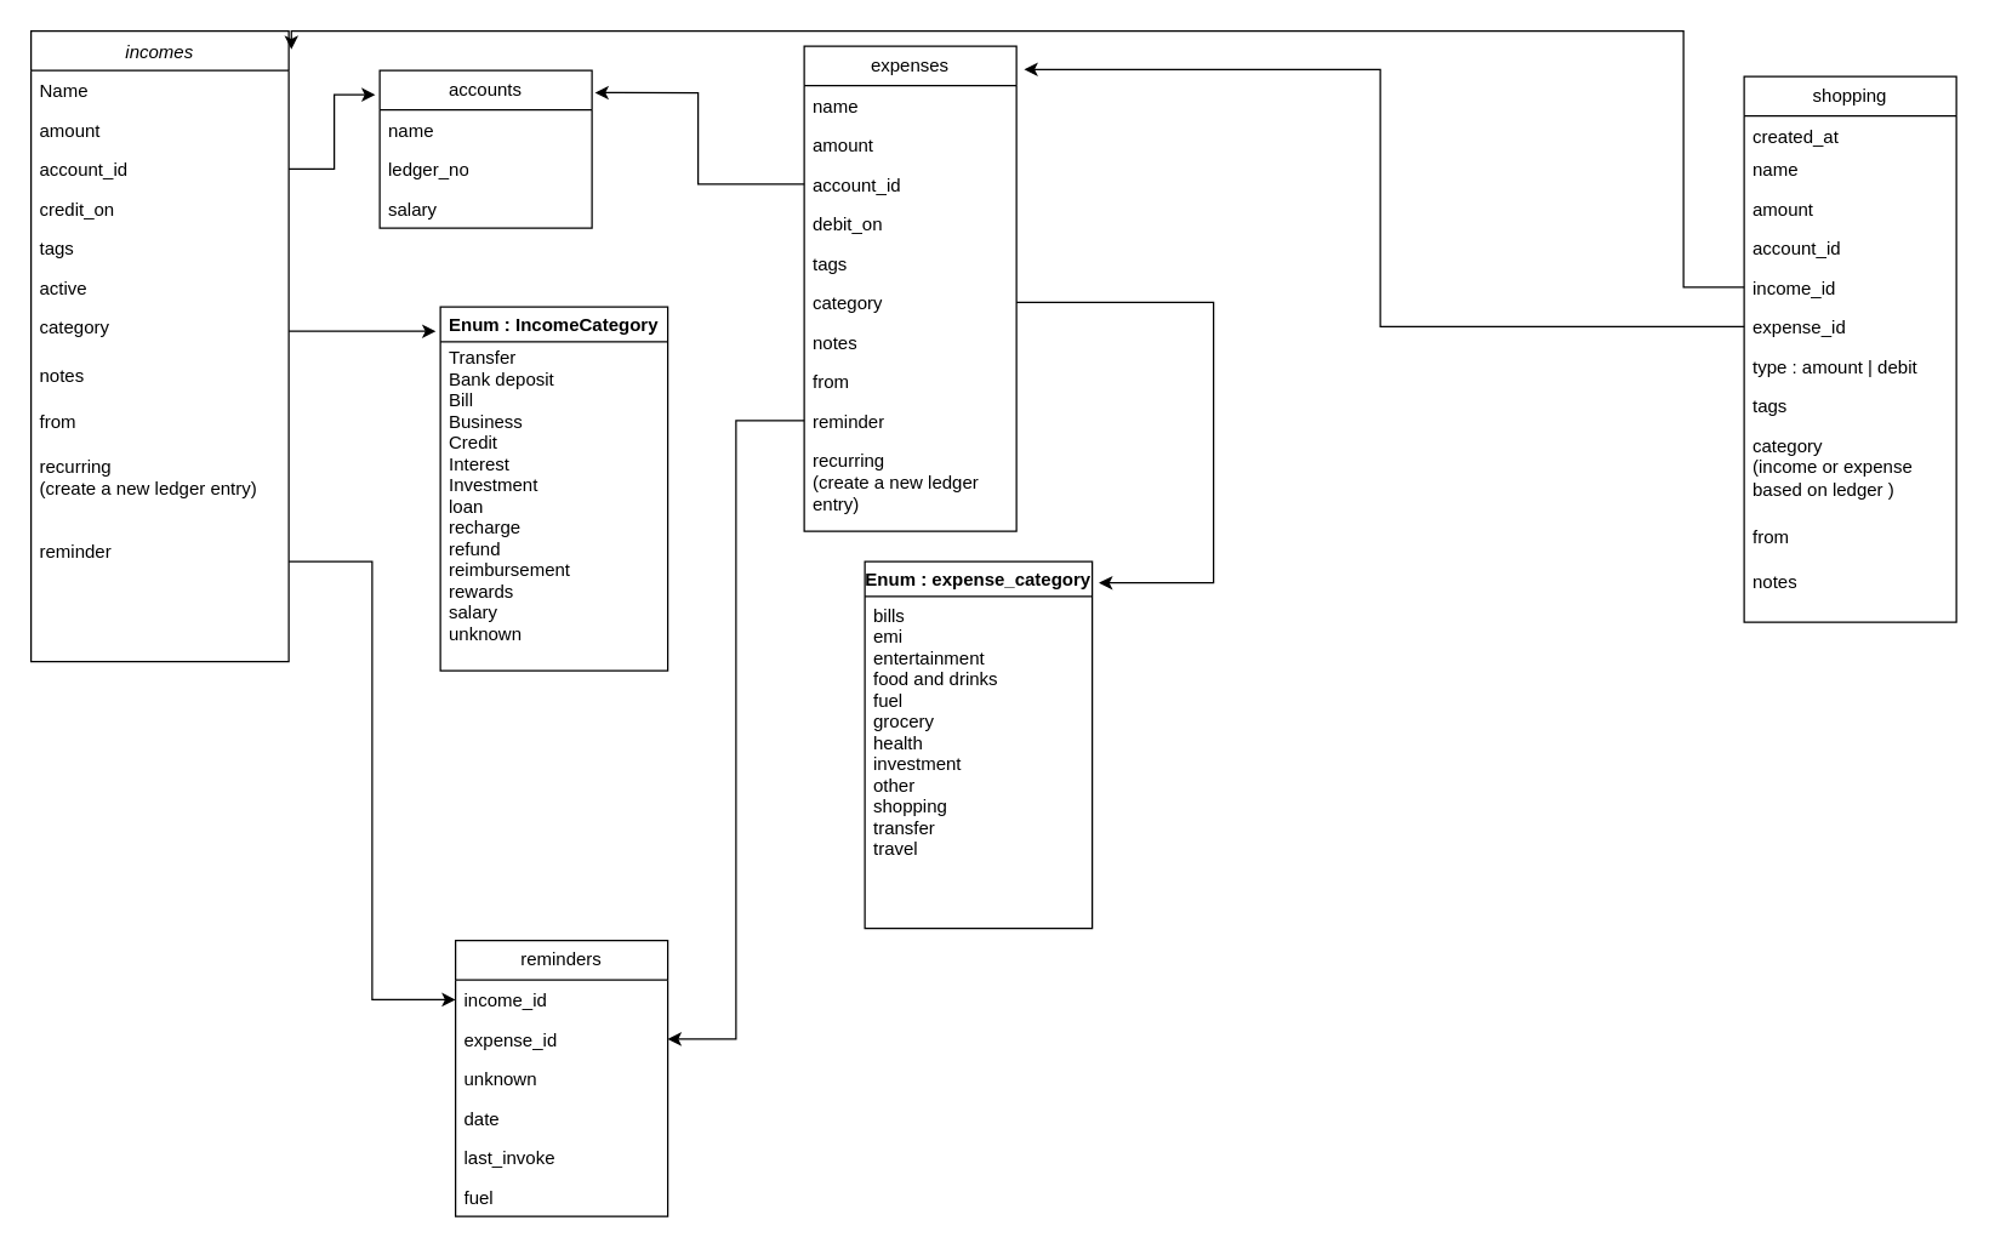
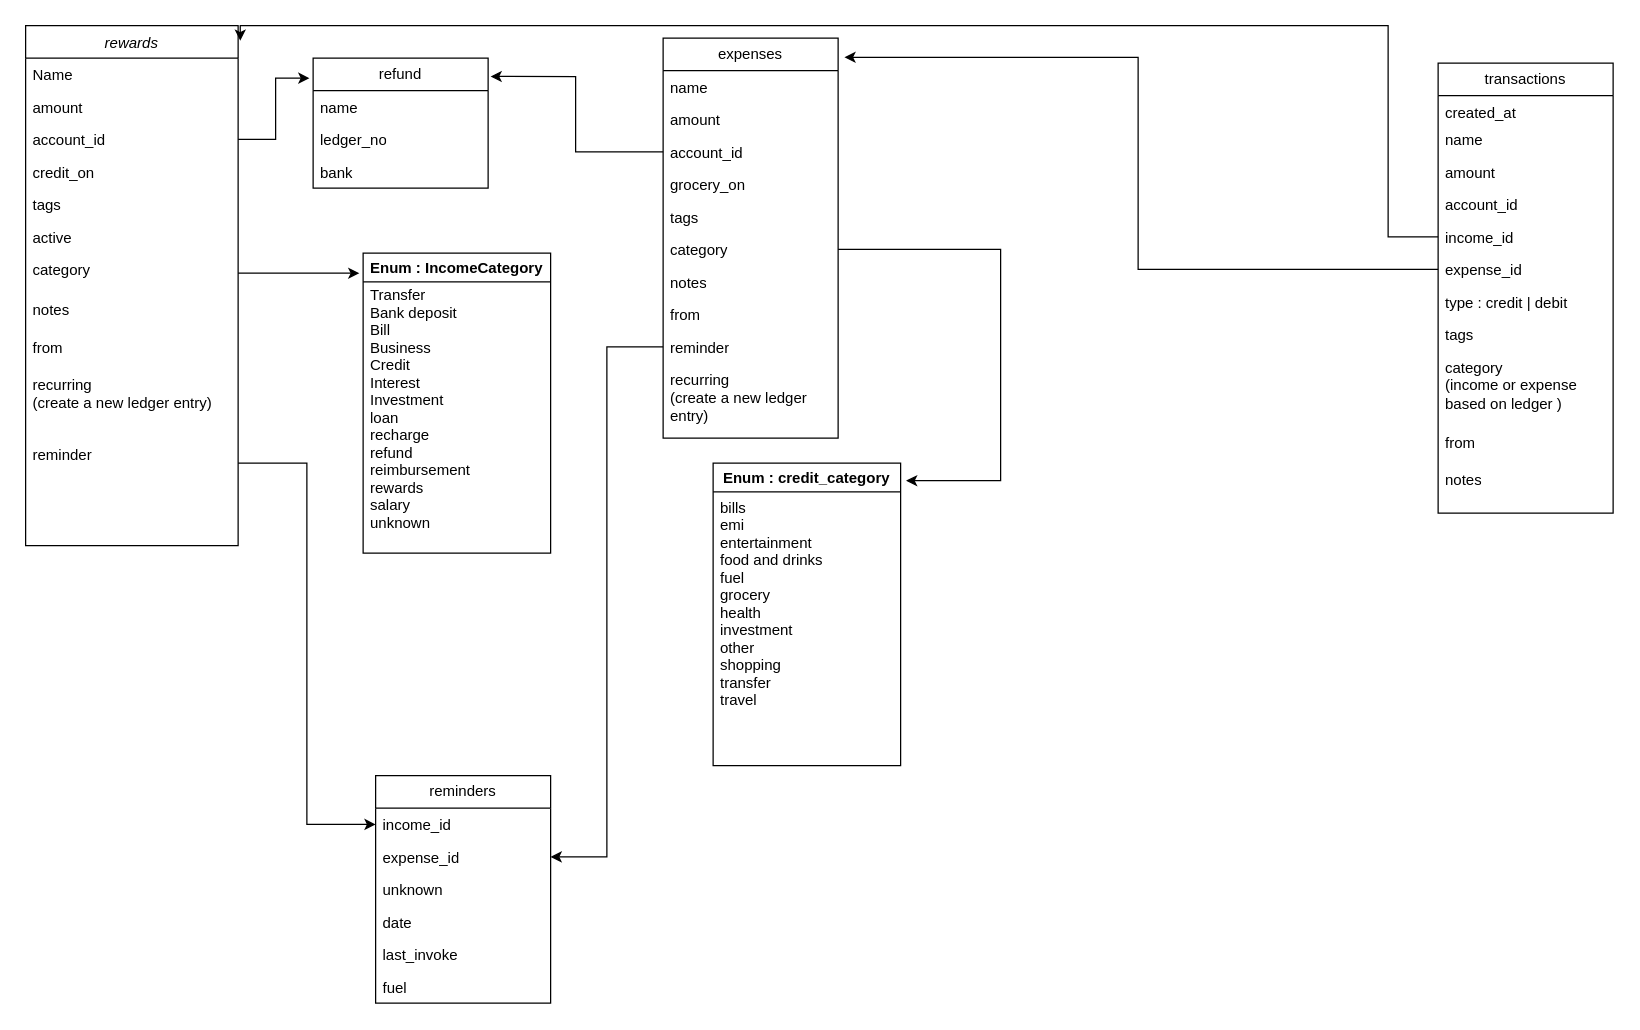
  <mxCell id="0" />
  <mxCell id="1" parent="0" />
- <mxCell id="2" value="incomes" style="swimlane;fontStyle=2;align=center;verticalAlign=top;childLayout=stackLayout;horizontal=1;startSize=26;horizontalStack=0;resizeParent=1;resizeLast=0;collapsible=1;marginBottom=0;rounded=0;shadow=0;strokeWidth=1;" parent="1" vertex="1"><mxGeometry x="20" y="20" width="170" height="416" as="geometry"><mxRectangle x="230" y="140" width="160" height="26" as="alternateBounds" /></mxGeometry></mxCell>
+ <mxCell id="2" value="rewards" style="swimlane;fontStyle=2;align=center;verticalAlign=top;childLayout=stackLayout;horizontal=1;startSize=26;horizontalStack=0;resizeParent=1;resizeLast=0;collapsible=1;marginBottom=0;rounded=0;shadow=0;strokeWidth=1;" parent="1" vertex="1"><mxGeometry x="20" y="20" width="170" height="416" as="geometry"><mxRectangle x="230" y="140" width="160" height="26" as="alternateBounds" /></mxGeometry></mxCell>
  <mxCell id="3" value="Name" style="text;align=left;verticalAlign=top;spacingLeft=4;spacingRight=4;overflow=hidden;rotatable=0;points=[[0,0.5],[1,0.5]];portConstraint=eastwest;" parent="2" vertex="1"><mxGeometry y="26" width="170" height="26" as="geometry" /></mxCell>
  <mxCell id="4" value="amount" style="text;align=left;verticalAlign=top;spacingLeft=4;spacingRight=4;overflow=hidden;rotatable=0;points=[[0,0.5],[1,0.5]];portConstraint=eastwest;rounded=0;shadow=0;html=0;" parent="2" vertex="1"><mxGeometry y="52" width="170" height="26" as="geometry" /></mxCell>
  <mxCell id="5" value="account_id" style="text;align=left;verticalAlign=top;spacingLeft=4;spacingRight=4;overflow=hidden;rotatable=0;points=[[0,0.5],[1,0.5]];portConstraint=eastwest;rounded=0;shadow=0;html=0;" parent="2" vertex="1"><mxGeometry y="78" width="170" height="26" as="geometry" /></mxCell>
  <mxCell id="6" value="credit_on" style="text;align=left;verticalAlign=top;spacingLeft=4;spacingRight=4;overflow=hidden;rotatable=0;points=[[0,0.5],[1,0.5]];portConstraint=eastwest;rounded=0;shadow=0;html=0;" vertex="1" parent="2"><mxGeometry y="104" width="170" height="26" as="geometry" /></mxCell>
  <mxCell id="7" value="tags" style="text;align=left;verticalAlign=top;spacingLeft=4;spacingRight=4;overflow=hidden;rotatable=0;points=[[0,0.5],[1,0.5]];portConstraint=eastwest;rounded=0;shadow=0;html=0;" vertex="1" parent="2"><mxGeometry y="130" width="170" height="26" as="geometry" /></mxCell>
  <mxCell id="8" value="active" style="text;align=left;verticalAlign=top;spacingLeft=4;spacingRight=4;overflow=hidden;rotatable=0;points=[[0,0.5],[1,0.5]];portConstraint=eastwest;rounded=0;shadow=0;html=0;" vertex="1" parent="2"><mxGeometry y="156" width="170" height="26" as="geometry" /></mxCell>
  <mxCell id="9" value="category" style="text;align=left;verticalAlign=top;spacingLeft=4;spacingRight=4;overflow=hidden;rotatable=0;points=[[0,0.5],[1,0.5]];portConstraint=eastwest;rounded=0;shadow=0;html=0;" vertex="1" parent="2"><mxGeometry y="182" width="170" height="32" as="geometry" /></mxCell>
  <mxCell id="10" value="notes" style="text;align=left;verticalAlign=top;spacingLeft=4;spacingRight=4;overflow=hidden;rotatable=0;points=[[0,0.5],[1,0.5]];portConstraint=eastwest;rounded=0;shadow=0;html=0;" vertex="1" parent="2"><mxGeometry y="214" width="170" height="30" as="geometry" /></mxCell>
  <mxCell id="11" value="from" style="text;align=left;verticalAlign=top;spacingLeft=4;spacingRight=4;overflow=hidden;rotatable=0;points=[[0,0.5],[1,0.5]];portConstraint=eastwest;rounded=0;shadow=0;html=0;" vertex="1" parent="2"><mxGeometry y="244" width="170" height="30" as="geometry" /></mxCell>
  <mxCell id="12" value="recurring &#10;(create a new ledger entry)" style="text;align=left;verticalAlign=top;spacingLeft=4;spacingRight=4;overflow=hidden;rotatable=0;points=[[0,0.5],[1,0.5]];portConstraint=eastwest;rounded=0;shadow=0;html=0;" vertex="1" parent="2"><mxGeometry y="274" width="170" height="56" as="geometry" /></mxCell>
  <mxCell id="13" value="reminder" style="text;align=left;verticalAlign=top;spacingLeft=4;spacingRight=4;overflow=hidden;rotatable=0;points=[[0,0.5],[1,0.5]];portConstraint=eastwest;rounded=0;shadow=0;html=0;" vertex="1" parent="2"><mxGeometry y="330" width="170" height="40" as="geometry" /></mxCell>
  <mxCell id="14" value="Enum : IncomeCategory" style="swimlane;" vertex="1" parent="1"><mxGeometry x="290" y="202" width="150" height="240" as="geometry" /></mxCell>
  <mxCell id="15" value="Transfer&#10;Bank deposit&#10;Bill&#10;Business&#10;Credit&#10;Interest&#10;Investment&#10;loan&#10;recharge&#10;refund&#10;reimbursement&#10;rewards&#10;salary&#10;unknown" style="text;align=left;verticalAlign=top;spacingLeft=4;spacingRight=4;overflow=hidden;rotatable=0;points=[[0,0.5],[1,0.5]];portConstraint=eastwest;rounded=0;shadow=0;html=0;" vertex="1" parent="14"><mxGeometry y="20" width="150" height="220" as="geometry" /></mxCell>
  <mxCell id="16" value="" style="edgeStyle=orthogonalEdgeStyle;rounded=0;orthogonalLoop=1;jettySize=auto;html=1;entryX=-0.02;entryY=0.067;entryDx=0;entryDy=0;entryPerimeter=0;" edge="1" parent="1" source="9" target="14"><mxGeometry relative="1" as="geometry" /></mxCell>
  <mxCell id="17" value="expenses" style="swimlane;fontStyle=0;childLayout=stackLayout;horizontal=1;startSize=26;fillColor=none;horizontalStack=0;resizeParent=1;resizeParentMax=0;resizeLast=0;collapsible=1;marginBottom=0;whiteSpace=wrap;html=1;" vertex="1" parent="1"><mxGeometry x="530" y="30" width="140" height="320" as="geometry" /></mxCell>
  <mxCell id="18" value="name" style="text;strokeColor=none;fillColor=none;align=left;verticalAlign=top;spacingLeft=4;spacingRight=4;overflow=hidden;rotatable=0;points=[[0,0.5],[1,0.5]];portConstraint=eastwest;whiteSpace=wrap;html=1;" vertex="1" parent="17"><mxGeometry y="26" width="140" height="26" as="geometry" /></mxCell>
  <mxCell id="19" value="amount" style="text;strokeColor=none;fillColor=none;align=left;verticalAlign=top;spacingLeft=4;spacingRight=4;overflow=hidden;rotatable=0;points=[[0,0.5],[1,0.5]];portConstraint=eastwest;whiteSpace=wrap;html=1;" vertex="1" parent="17"><mxGeometry y="52" width="140" height="26" as="geometry" /></mxCell>
  <mxCell id="20" value="account_id" style="text;strokeColor=none;fillColor=none;align=left;verticalAlign=top;spacingLeft=4;spacingRight=4;overflow=hidden;rotatable=0;points=[[0,0.5],[1,0.5]];portConstraint=eastwest;whiteSpace=wrap;html=1;" vertex="1" parent="17"><mxGeometry y="78" width="140" height="26" as="geometry" /></mxCell>
- <mxCell id="21" value="debit_on" style="text;strokeColor=none;fillColor=none;align=left;verticalAlign=top;spacingLeft=4;spacingRight=4;overflow=hidden;rotatable=0;points=[[0,0.5],[1,0.5]];portConstraint=eastwest;whiteSpace=wrap;html=1;" vertex="1" parent="17"><mxGeometry y="104" width="140" height="26" as="geometry" /></mxCell>
+ <mxCell id="21" value="grocery_on" style="text;strokeColor=none;fillColor=none;align=left;verticalAlign=top;spacingLeft=4;spacingRight=4;overflow=hidden;rotatable=0;points=[[0,0.5],[1,0.5]];portConstraint=eastwest;whiteSpace=wrap;html=1;" vertex="1" parent="17"><mxGeometry y="104" width="140" height="26" as="geometry" /></mxCell>
  <mxCell id="22" value="tags" style="text;strokeColor=none;fillColor=none;align=left;verticalAlign=top;spacingLeft=4;spacingRight=4;overflow=hidden;rotatable=0;points=[[0,0.5],[1,0.5]];portConstraint=eastwest;whiteSpace=wrap;html=1;" vertex="1" parent="17"><mxGeometry y="130" width="140" height="26" as="geometry" /></mxCell>
  <mxCell id="23" value="category" style="text;strokeColor=none;fillColor=none;align=left;verticalAlign=top;spacingLeft=4;spacingRight=4;overflow=hidden;rotatable=0;points=[[0,0.5],[1,0.5]];portConstraint=eastwest;whiteSpace=wrap;html=1;" vertex="1" parent="17"><mxGeometry y="156" width="140" height="26" as="geometry" /></mxCell>
  <mxCell id="24" value="notes" style="text;strokeColor=none;fillColor=none;align=left;verticalAlign=top;spacingLeft=4;spacingRight=4;overflow=hidden;rotatable=0;points=[[0,0.5],[1,0.5]];portConstraint=eastwest;whiteSpace=wrap;html=1;" vertex="1" parent="17"><mxGeometry y="182" width="140" height="26" as="geometry" /></mxCell>
  <mxCell id="25" value="from" style="text;strokeColor=none;fillColor=none;align=left;verticalAlign=top;spacingLeft=4;spacingRight=4;overflow=hidden;rotatable=0;points=[[0,0.5],[1,0.5]];portConstraint=eastwest;whiteSpace=wrap;html=1;" vertex="1" parent="17"><mxGeometry y="208" width="140" height="26" as="geometry" /></mxCell>
  <mxCell id="26" value="reminder" style="text;strokeColor=none;fillColor=none;align=left;verticalAlign=top;spacingLeft=4;spacingRight=4;overflow=hidden;rotatable=0;points=[[0,0.5],[1,0.5]];portConstraint=eastwest;whiteSpace=wrap;html=1;" vertex="1" parent="17"><mxGeometry y="234" width="140" height="26" as="geometry" /></mxCell>
  <mxCell id="27" value="recurring&lt;br&gt;(create a new ledger entry)" style="text;strokeColor=none;fillColor=none;align=left;verticalAlign=top;spacingLeft=4;spacingRight=4;overflow=hidden;rotatable=0;points=[[0,0.5],[1,0.5]];portConstraint=eastwest;whiteSpace=wrap;html=1;" vertex="1" parent="17"><mxGeometry y="260" width="140" height="60" as="geometry" /></mxCell>
- <mxCell id="28" value="accounts" style="swimlane;fontStyle=0;childLayout=stackLayout;horizontal=1;startSize=26;fillColor=none;horizontalStack=0;resizeParent=1;resizeParentMax=0;resizeLast=0;collapsible=1;marginBottom=0;whiteSpace=wrap;html=1;" vertex="1" parent="1"><mxGeometry x="250" y="46" width="140" height="104" as="geometry" /></mxCell>
+ <mxCell id="28" value="refund" style="swimlane;fontStyle=0;childLayout=stackLayout;horizontal=1;startSize=26;fillColor=none;horizontalStack=0;resizeParent=1;resizeParentMax=0;resizeLast=0;collapsible=1;marginBottom=0;whiteSpace=wrap;html=1;" vertex="1" parent="1"><mxGeometry x="250" y="46" width="140" height="104" as="geometry" /></mxCell>
  <mxCell id="29" value="name" style="text;strokeColor=none;fillColor=none;align=left;verticalAlign=top;spacingLeft=4;spacingRight=4;overflow=hidden;rotatable=0;points=[[0,0.5],[1,0.5]];portConstraint=eastwest;whiteSpace=wrap;html=1;" vertex="1" parent="28"><mxGeometry y="26" width="140" height="26" as="geometry" /></mxCell>
  <mxCell id="30" value="ledger_no" style="text;strokeColor=none;fillColor=none;align=left;verticalAlign=top;spacingLeft=4;spacingRight=4;overflow=hidden;rotatable=0;points=[[0,0.5],[1,0.5]];portConstraint=eastwest;whiteSpace=wrap;html=1;" vertex="1" parent="28"><mxGeometry y="52" width="140" height="26" as="geometry" /></mxCell>
- <mxCell id="31" value="salary" style="text;strokeColor=none;fillColor=none;align=left;verticalAlign=top;spacingLeft=4;spacingRight=4;overflow=hidden;rotatable=0;points=[[0,0.5],[1,0.5]];portConstraint=eastwest;whiteSpace=wrap;html=1;" vertex="1" parent="28"><mxGeometry y="78" width="140" height="26" as="geometry" /></mxCell>
+ <mxCell id="31" value="bank" style="text;strokeColor=none;fillColor=none;align=left;verticalAlign=top;spacingLeft=4;spacingRight=4;overflow=hidden;rotatable=0;points=[[0,0.5],[1,0.5]];portConstraint=eastwest;whiteSpace=wrap;html=1;" vertex="1" parent="28"><mxGeometry y="78" width="140" height="26" as="geometry" /></mxCell>
  <mxCell id="32" value="" style="edgeStyle=orthogonalEdgeStyle;rounded=0;orthogonalLoop=1;jettySize=auto;html=1;entryX=-0.021;entryY=0.154;entryDx=0;entryDy=0;entryPerimeter=0;exitX=1;exitY=0.5;exitDx=0;exitDy=0;" edge="1" parent="1" source="5" target="28"><mxGeometry relative="1" as="geometry" /></mxCell>
  <mxCell id="33" style="edgeStyle=orthogonalEdgeStyle;rounded=0;orthogonalLoop=1;jettySize=auto;html=1;entryX=1.014;entryY=0.141;entryDx=0;entryDy=0;entryPerimeter=0;" edge="1" parent="1" source="20" target="28"><mxGeometry relative="1" as="geometry" /></mxCell>
- <mxCell id="34" value="Enum : expense_category" style="swimlane;" vertex="1" parent="1"><mxGeometry x="570" y="370" width="150" height="242" as="geometry" /></mxCell>
+ <mxCell id="34" value="Enum : credit_category" style="swimlane;" vertex="1" parent="1"><mxGeometry x="570" y="370" width="150" height="242" as="geometry" /></mxCell>
  <mxCell id="35" value="bills&#10;emi&#10;entertainment&#10;food and drinks&#10;fuel&#10;grocery&#10;health&#10;investment&#10;other&#10;shopping&#10;transfer&#10;travel" style="text;align=left;verticalAlign=top;spacingLeft=4;spacingRight=4;overflow=hidden;rotatable=0;points=[[0,0.5],[1,0.5]];portConstraint=eastwest;rounded=0;shadow=0;html=0;" vertex="1" parent="34"><mxGeometry y="22" width="150" height="220" as="geometry" /></mxCell>
  <mxCell id="36" style="edgeStyle=orthogonalEdgeStyle;rounded=0;orthogonalLoop=1;jettySize=auto;html=1;entryX=1.029;entryY=0.058;entryDx=0;entryDy=0;entryPerimeter=0;" edge="1" parent="1" source="23" target="34"><mxGeometry relative="1" as="geometry"><Array as="points"><mxPoint x="800" y="199" /><mxPoint x="800" y="384" /></Array></mxGeometry></mxCell>
  <mxCell id="37" value="reminders" style="swimlane;fontStyle=0;childLayout=stackLayout;horizontal=1;startSize=26;fillColor=none;horizontalStack=0;resizeParent=1;resizeParentMax=0;resizeLast=0;collapsible=1;marginBottom=0;whiteSpace=wrap;html=1;" vertex="1" parent="1"><mxGeometry x="300" y="620" width="140" height="182" as="geometry" /></mxCell>
  <mxCell id="38" value="income_id" style="text;strokeColor=none;fillColor=none;align=left;verticalAlign=top;spacingLeft=4;spacingRight=4;overflow=hidden;rotatable=0;points=[[0,0.5],[1,0.5]];portConstraint=eastwest;whiteSpace=wrap;html=1;" vertex="1" parent="37"><mxGeometry y="26" width="140" height="26" as="geometry" /></mxCell>
  <mxCell id="39" value="expense_id" style="text;strokeColor=none;fillColor=none;align=left;verticalAlign=top;spacingLeft=4;spacingRight=4;overflow=hidden;rotatable=0;points=[[0,0.5],[1,0.5]];portConstraint=eastwest;whiteSpace=wrap;html=1;" vertex="1" parent="37"><mxGeometry y="52" width="140" height="26" as="geometry" /></mxCell>
  <mxCell id="40" value="unknown" style="text;strokeColor=none;fillColor=none;align=left;verticalAlign=top;spacingLeft=4;spacingRight=4;overflow=hidden;rotatable=0;points=[[0,0.5],[1,0.5]];portConstraint=eastwest;whiteSpace=wrap;html=1;" vertex="1" parent="37"><mxGeometry y="78" width="140" height="26" as="geometry" /></mxCell>
  <mxCell id="41" value="date" style="text;strokeColor=none;fillColor=none;align=left;verticalAlign=top;spacingLeft=4;spacingRight=4;overflow=hidden;rotatable=0;points=[[0,0.5],[1,0.5]];portConstraint=eastwest;whiteSpace=wrap;html=1;" vertex="1" parent="37"><mxGeometry y="104" width="140" height="26" as="geometry" /></mxCell>
  <mxCell id="42" value="last_invoke" style="text;strokeColor=none;fillColor=none;align=left;verticalAlign=top;spacingLeft=4;spacingRight=4;overflow=hidden;rotatable=0;points=[[0,0.5],[1,0.5]];portConstraint=eastwest;whiteSpace=wrap;html=1;" vertex="1" parent="37"><mxGeometry y="130" width="140" height="26" as="geometry" /></mxCell>
  <mxCell id="43" value="fuel" style="text;strokeColor=none;fillColor=none;align=left;verticalAlign=top;spacingLeft=4;spacingRight=4;overflow=hidden;rotatable=0;points=[[0,0.5],[1,0.5]];portConstraint=eastwest;whiteSpace=wrap;html=1;" vertex="1" parent="37"><mxGeometry y="156" width="140" height="26" as="geometry" /></mxCell>
  <mxCell id="44" style="edgeStyle=orthogonalEdgeStyle;rounded=0;orthogonalLoop=1;jettySize=auto;html=1;entryX=0;entryY=0.5;entryDx=0;entryDy=0;" edge="1" parent="1" source="13" target="38"><mxGeometry relative="1" as="geometry"><mxPoint x="299" y="636" as="targetPoint" /></mxGeometry></mxCell>
  <mxCell id="45" style="edgeStyle=orthogonalEdgeStyle;rounded=0;orthogonalLoop=1;jettySize=auto;html=1;entryX=1;entryY=0.5;entryDx=0;entryDy=0;" edge="1" parent="1" source="26" target="39"><mxGeometry relative="1" as="geometry" /></mxCell>
- <mxCell id="46" value="shopping" style="swimlane;fontStyle=0;childLayout=stackLayout;horizontal=1;startSize=26;fillColor=none;horizontalStack=0;resizeParent=1;resizeParentMax=0;resizeLast=0;collapsible=1;marginBottom=0;whiteSpace=wrap;html=1;" vertex="1" parent="1"><mxGeometry x="1150" y="50" width="140" height="360" as="geometry" /></mxCell>
+ <mxCell id="46" value="transactions" style="swimlane;fontStyle=0;childLayout=stackLayout;horizontal=1;startSize=26;fillColor=none;horizontalStack=0;resizeParent=1;resizeParentMax=0;resizeLast=0;collapsible=1;marginBottom=0;whiteSpace=wrap;html=1;" vertex="1" parent="1"><mxGeometry x="1150" y="50" width="140" height="360" as="geometry" /></mxCell>
  <mxCell id="47" value="created_at" style="text;strokeColor=none;fillColor=none;align=left;verticalAlign=top;spacingLeft=4;spacingRight=4;overflow=hidden;rotatable=0;points=[[0,0.5],[1,0.5]];portConstraint=eastwest;whiteSpace=wrap;html=1;" vertex="1" parent="46"><mxGeometry y="26" width="140" height="22" as="geometry" /></mxCell>
  <mxCell id="48" value="name" style="text;strokeColor=none;fillColor=none;align=left;verticalAlign=top;spacingLeft=4;spacingRight=4;overflow=hidden;rotatable=0;points=[[0,0.5],[1,0.5]];portConstraint=eastwest;whiteSpace=wrap;html=1;" vertex="1" parent="46"><mxGeometry y="48" width="140" height="26" as="geometry" /></mxCell>
  <mxCell id="49" value="amount" style="text;strokeColor=none;fillColor=none;align=left;verticalAlign=top;spacingLeft=4;spacingRight=4;overflow=hidden;rotatable=0;points=[[0,0.5],[1,0.5]];portConstraint=eastwest;whiteSpace=wrap;html=1;" vertex="1" parent="46"><mxGeometry y="74" width="140" height="26" as="geometry" /></mxCell>
  <mxCell id="50" value="account_id" style="text;strokeColor=none;fillColor=none;align=left;verticalAlign=top;spacingLeft=4;spacingRight=4;overflow=hidden;rotatable=0;points=[[0,0.5],[1,0.5]];portConstraint=eastwest;whiteSpace=wrap;html=1;" vertex="1" parent="46"><mxGeometry y="100" width="140" height="26" as="geometry" /></mxCell>
  <mxCell id="51" value="income_id" style="text;strokeColor=none;fillColor=none;align=left;verticalAlign=top;spacingLeft=4;spacingRight=4;overflow=hidden;rotatable=0;points=[[0,0.5],[1,0.5]];portConstraint=eastwest;whiteSpace=wrap;html=1;" vertex="1" parent="46"><mxGeometry y="126" width="140" height="26" as="geometry" /></mxCell>
  <mxCell id="52" value="expense_id" style="text;strokeColor=none;fillColor=none;align=left;verticalAlign=top;spacingLeft=4;spacingRight=4;overflow=hidden;rotatable=0;points=[[0,0.5],[1,0.5]];portConstraint=eastwest;whiteSpace=wrap;html=1;" vertex="1" parent="46"><mxGeometry y="152" width="140" height="26" as="geometry" /></mxCell>
- <mxCell id="53" value="type : amount | debit" style="text;strokeColor=none;fillColor=none;align=left;verticalAlign=top;spacingLeft=4;spacingRight=4;overflow=hidden;rotatable=0;points=[[0,0.5],[1,0.5]];portConstraint=eastwest;whiteSpace=wrap;html=1;" vertex="1" parent="46"><mxGeometry y="178" width="140" height="26" as="geometry" /></mxCell>
+ <mxCell id="53" value="type : credit | debit" style="text;strokeColor=none;fillColor=none;align=left;verticalAlign=top;spacingLeft=4;spacingRight=4;overflow=hidden;rotatable=0;points=[[0,0.5],[1,0.5]];portConstraint=eastwest;whiteSpace=wrap;html=1;" vertex="1" parent="46"><mxGeometry y="178" width="140" height="26" as="geometry" /></mxCell>
  <mxCell id="54" value="tags" style="text;strokeColor=none;fillColor=none;align=left;verticalAlign=top;spacingLeft=4;spacingRight=4;overflow=hidden;rotatable=0;points=[[0,0.5],[1,0.5]];portConstraint=eastwest;whiteSpace=wrap;html=1;" vertex="1" parent="46"><mxGeometry y="204" width="140" height="26" as="geometry" /></mxCell>
  <mxCell id="55" value="category&lt;br&gt;(income or expense based on ledger )" style="text;strokeColor=none;fillColor=none;align=left;verticalAlign=top;spacingLeft=4;spacingRight=4;overflow=hidden;rotatable=0;points=[[0,0.5],[1,0.5]];portConstraint=eastwest;whiteSpace=wrap;html=1;" vertex="1" parent="46"><mxGeometry y="230" width="140" height="60" as="geometry" /></mxCell>
  <mxCell id="56" value="from" style="text;strokeColor=none;fillColor=none;align=left;verticalAlign=top;spacingLeft=4;spacingRight=4;overflow=hidden;rotatable=0;points=[[0,0.5],[1,0.5]];portConstraint=eastwest;whiteSpace=wrap;html=1;" vertex="1" parent="46"><mxGeometry y="290" width="140" height="30" as="geometry" /></mxCell>
  <mxCell id="57" value="notes" style="text;strokeColor=none;fillColor=none;align=left;verticalAlign=top;spacingLeft=4;spacingRight=4;overflow=hidden;rotatable=0;points=[[0,0.5],[1,0.5]];portConstraint=eastwest;whiteSpace=wrap;html=1;" vertex="1" parent="46"><mxGeometry y="320" width="140" height="40" as="geometry" /></mxCell>
  <mxCell id="58" style="edgeStyle=orthogonalEdgeStyle;rounded=0;orthogonalLoop=1;jettySize=auto;html=1;entryX=1.01;entryY=0.029;entryDx=0;entryDy=0;entryPerimeter=0;" edge="1" parent="1" source="51" target="2"><mxGeometry relative="1" as="geometry"><mxPoint x="310" y="30" as="targetPoint" /><Array as="points"><mxPoint x="1110" y="189" /><mxPoint x="1110" y="20" /><mxPoint x="192" y="20" /></Array></mxGeometry></mxCell>
  <mxCell id="59" style="edgeStyle=orthogonalEdgeStyle;rounded=0;orthogonalLoop=1;jettySize=auto;html=1;entryX=1.036;entryY=0.048;entryDx=0;entryDy=0;entryPerimeter=0;" edge="1" parent="1" source="52" target="17"><mxGeometry relative="1" as="geometry" /></mxCell>
